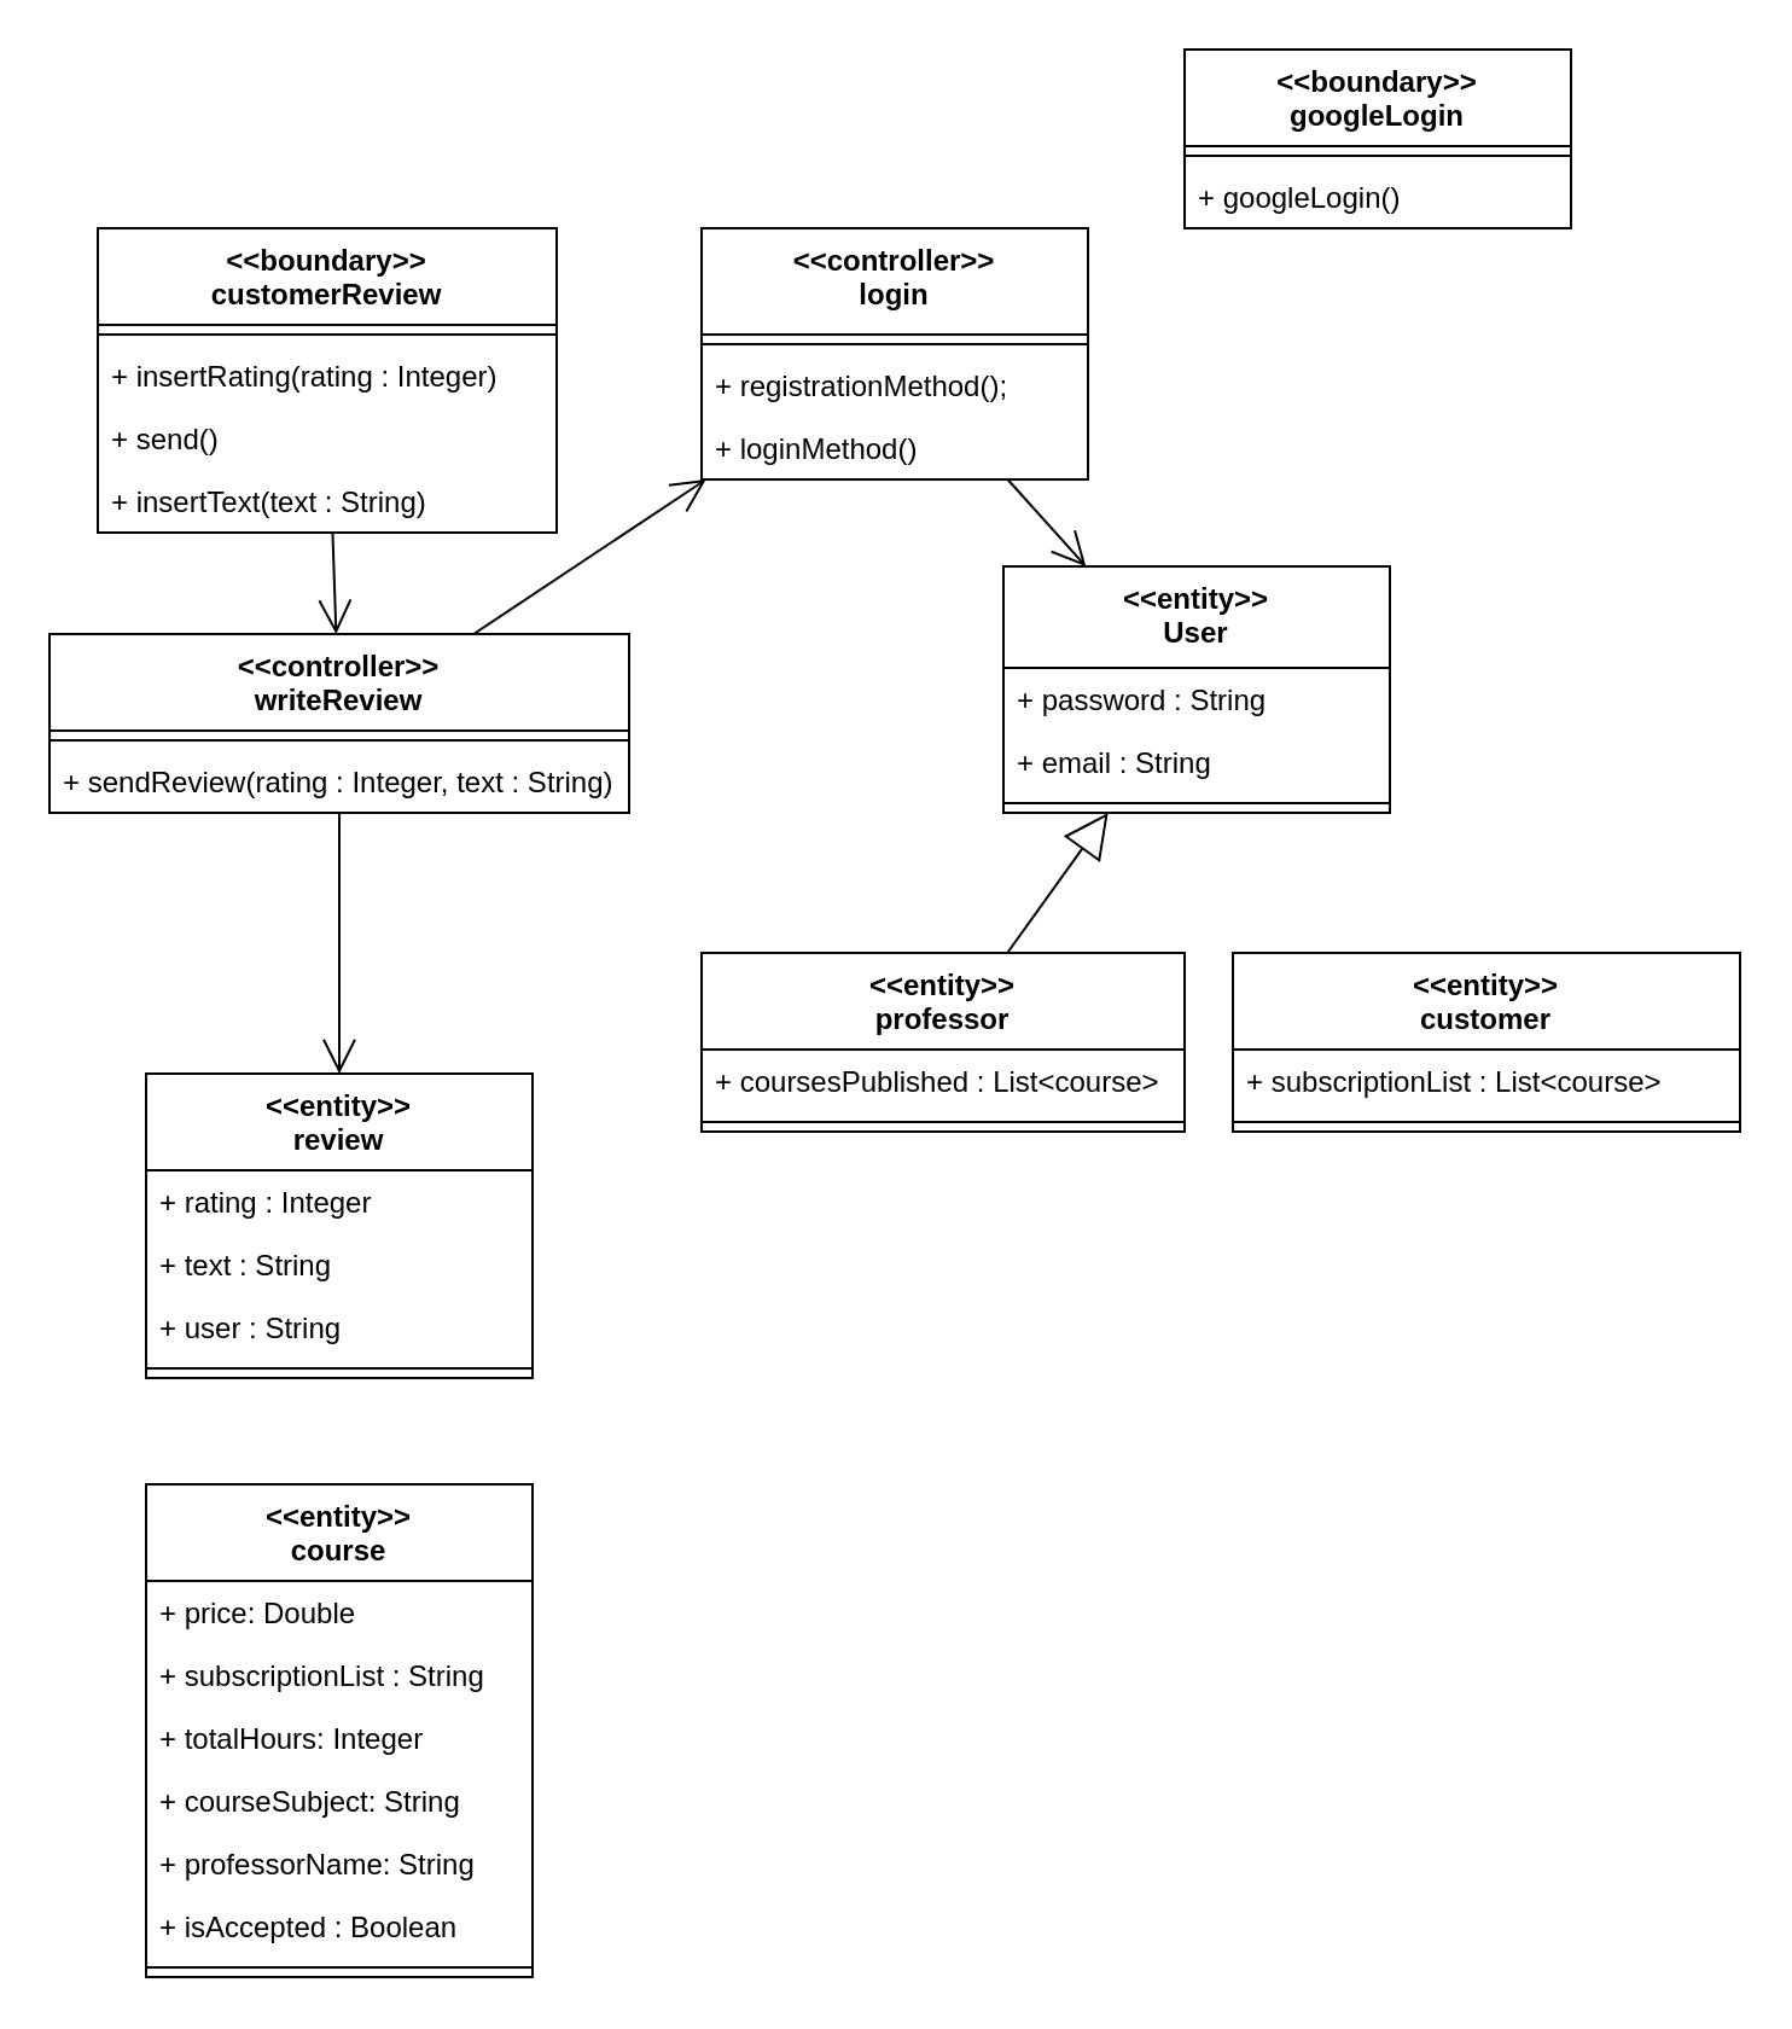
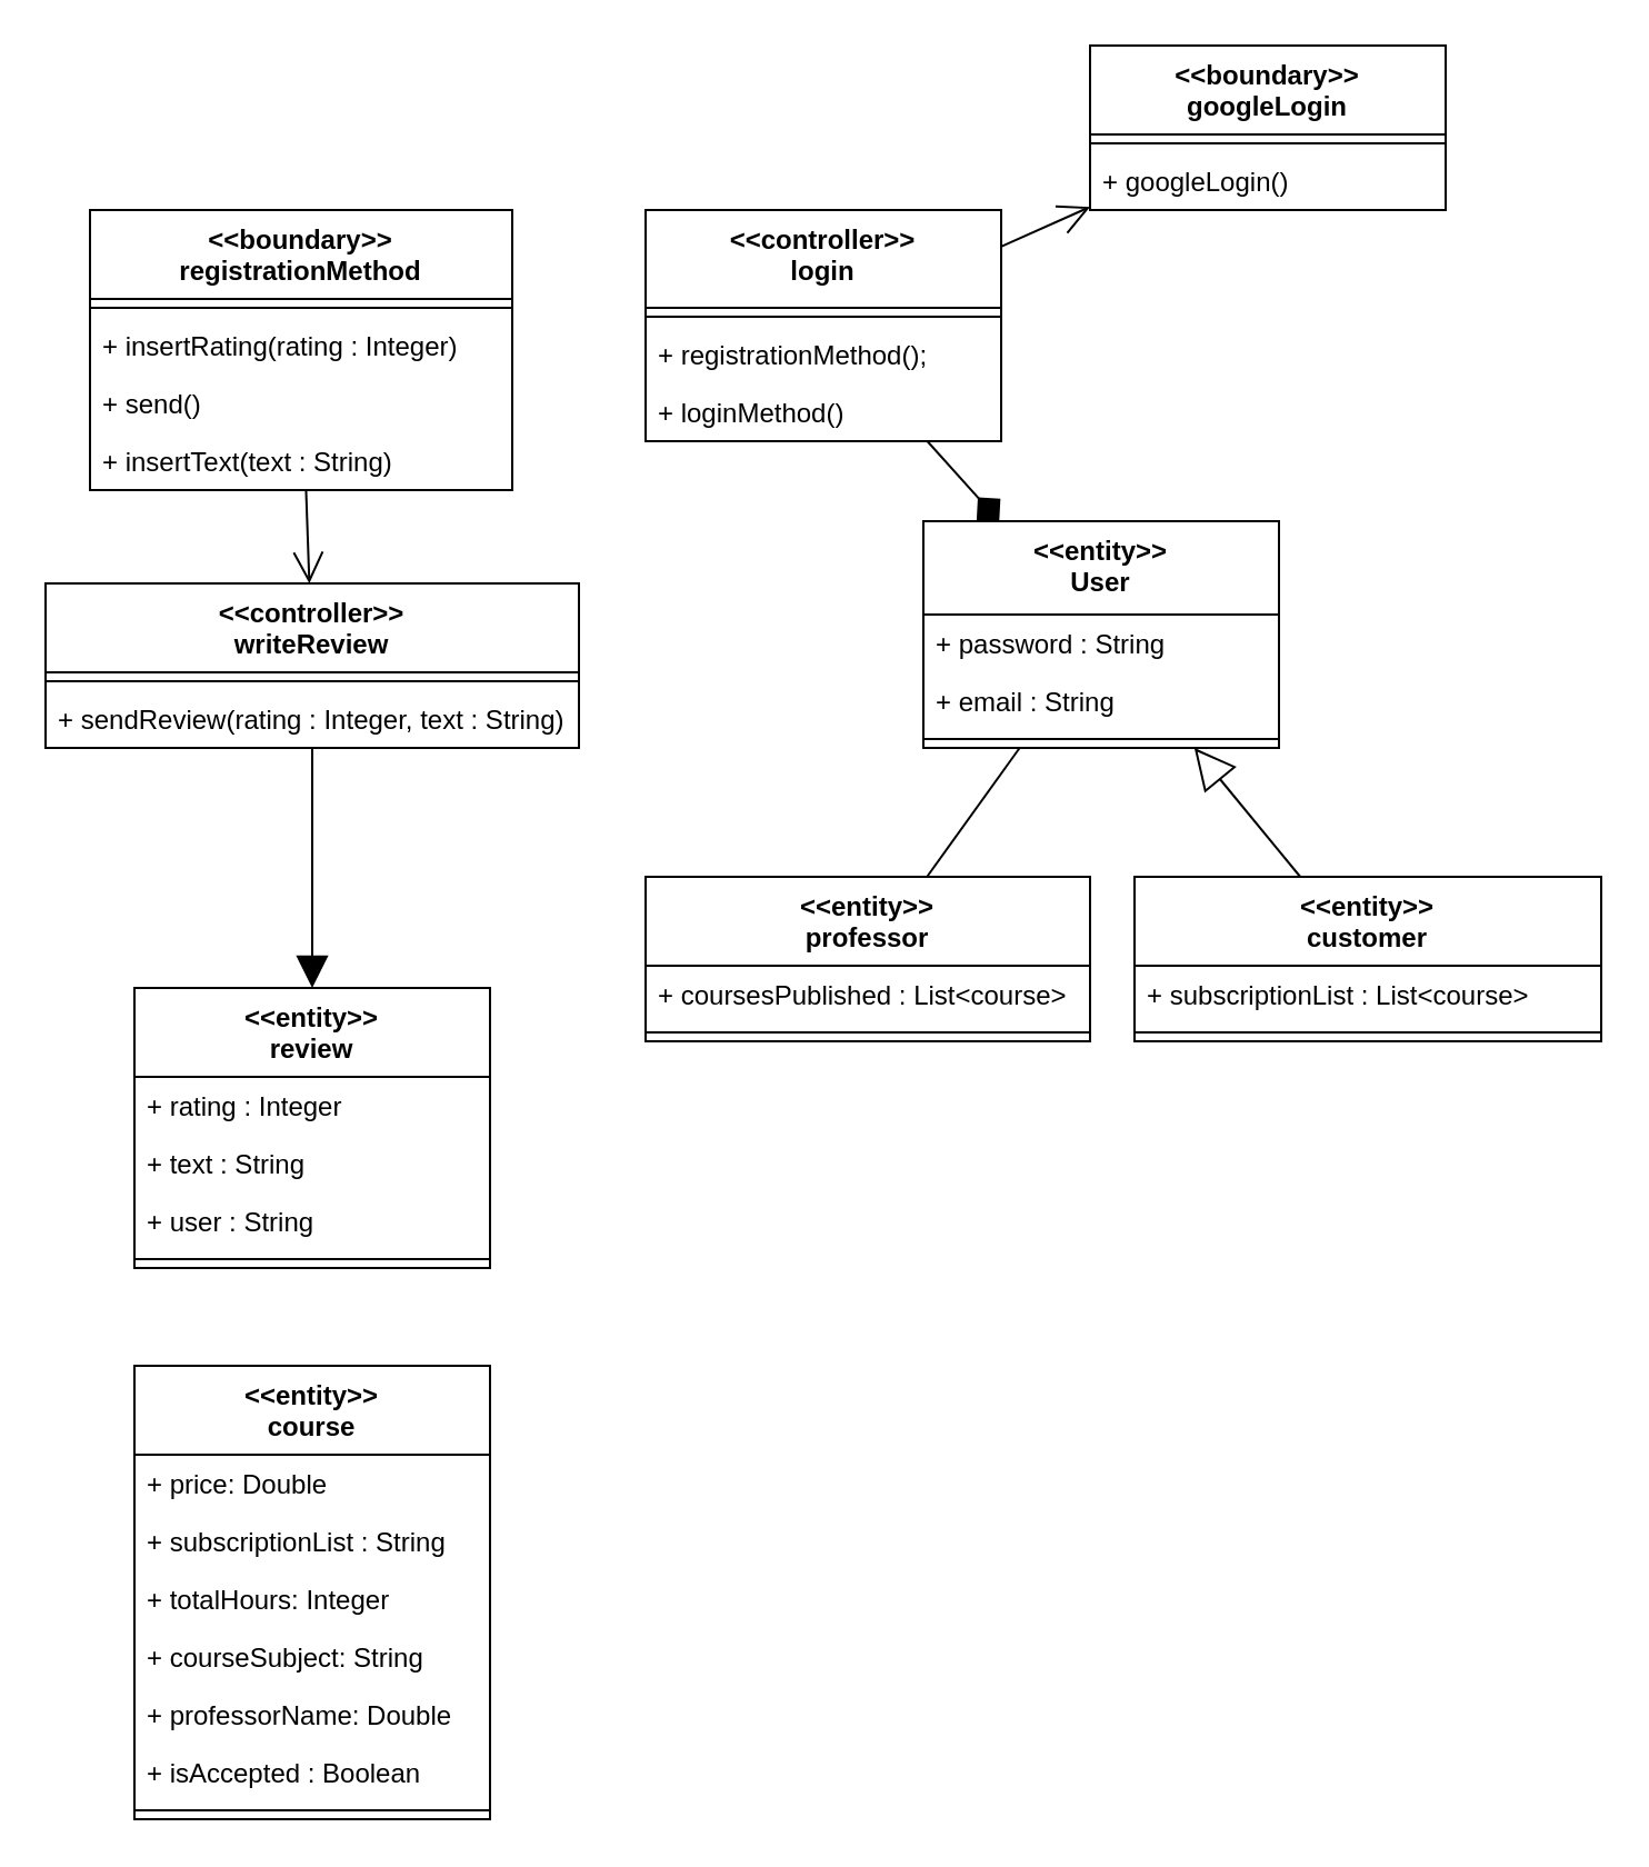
  <mxCell id="0" />
  <mxCell id="1" parent="0" />
  <mxCell id="2" value="&amp;lt;&amp;lt;controller&amp;gt;&amp;gt;&lt;br&gt;writeReview" style="swimlane;fontStyle=1;align=center;verticalAlign=top;childLayout=stackLayout;horizontal=1;startSize=40;horizontalStack=0;resizeParent=1;resizeParentMax=0;resizeLast=0;collapsible=1;marginBottom=0;whiteSpace=wrap;html=1;" vertex="1" parent="1"><mxGeometry x="20" y="262" width="240" height="74" as="geometry" /></mxCell>
  <mxCell id="3" value="" style="line;strokeWidth=1;fillColor=none;align=left;verticalAlign=middle;spacingTop=-1;spacingLeft=3;spacingRight=3;rotatable=0;labelPosition=right;points=[];portConstraint=eastwest;strokeColor=inherit;" vertex="1" parent="2"><mxGeometry y="40" width="240" height="8" as="geometry" /></mxCell>
  <mxCell id="4" value="+ sendReview(rating : Integer, text : String)" style="text;strokeColor=none;fillColor=none;align=left;verticalAlign=top;spacingLeft=4;spacingRight=4;overflow=hidden;rotatable=0;points=[[0,0.5],[1,0.5]];portConstraint=eastwest;whiteSpace=wrap;html=1;" vertex="1" parent="2"><mxGeometry y="48" width="240" height="26" as="geometry" /></mxCell>
- <mxCell id="5" value="&amp;lt;&amp;lt;boundary&amp;gt;&amp;gt;&lt;br&gt;customerReview" style="swimlane;fontStyle=1;align=center;verticalAlign=top;childLayout=stackLayout;horizontal=1;startSize=40;horizontalStack=0;resizeParent=1;resizeParentMax=0;resizeLast=0;collapsible=1;marginBottom=0;whiteSpace=wrap;html=1;" vertex="1" parent="1"><mxGeometry x="40" y="94" width="190" height="126" as="geometry" /></mxCell>
+ <mxCell id="5" value="&amp;lt;&amp;lt;boundary&amp;gt;&amp;gt;&lt;br&gt;registrationMethod" style="swimlane;fontStyle=1;align=center;verticalAlign=top;childLayout=stackLayout;horizontal=1;startSize=40;horizontalStack=0;resizeParent=1;resizeParentMax=0;resizeLast=0;collapsible=1;marginBottom=0;whiteSpace=wrap;html=1;" vertex="1" parent="1"><mxGeometry x="40" y="94" width="190" height="126" as="geometry" /></mxCell>
  <mxCell id="6" value="" style="line;strokeWidth=1;fillColor=none;align=left;verticalAlign=middle;spacingTop=-1;spacingLeft=3;spacingRight=3;rotatable=0;labelPosition=right;points=[];portConstraint=eastwest;strokeColor=inherit;" vertex="1" parent="5"><mxGeometry y="40" width="190" height="8" as="geometry" /></mxCell>
  <mxCell id="7" value="+ insertRating(rating : Integer)" style="text;strokeColor=none;fillColor=none;align=left;verticalAlign=top;spacingLeft=4;spacingRight=4;overflow=hidden;rotatable=0;points=[[0,0.5],[1,0.5]];portConstraint=eastwest;whiteSpace=wrap;html=1;" vertex="1" parent="5"><mxGeometry y="48" width="190" height="26" as="geometry" /></mxCell>
  <mxCell id="8" value="+ send()" style="text;strokeColor=none;fillColor=none;align=left;verticalAlign=top;spacingLeft=4;spacingRight=4;overflow=hidden;rotatable=0;points=[[0,0.5],[1,0.5]];portConstraint=eastwest;whiteSpace=wrap;html=1;" vertex="1" parent="5"><mxGeometry y="74" width="190" height="26" as="geometry" /></mxCell>
  <mxCell id="9" value="+ insertText(text : String)" style="text;strokeColor=none;fillColor=none;align=left;verticalAlign=top;spacingLeft=4;spacingRight=4;overflow=hidden;rotatable=0;points=[[0,0.5],[1,0.5]];portConstraint=eastwest;whiteSpace=wrap;html=1;" vertex="1" parent="5"><mxGeometry y="100" width="190" height="26" as="geometry" /></mxCell>
  <mxCell id="10" value="&amp;lt;&amp;lt;entity&amp;gt;&amp;gt;&lt;br&gt;review" style="swimlane;fontStyle=1;align=center;verticalAlign=top;childLayout=stackLayout;horizontal=1;startSize=40;horizontalStack=0;resizeParent=1;resizeParentMax=0;resizeLast=0;collapsible=1;marginBottom=0;whiteSpace=wrap;html=1;" vertex="1" parent="1"><mxGeometry x="60" y="444" width="160" height="126" as="geometry" /></mxCell>
  <mxCell id="11" value="+ rating : Integer" style="text;strokeColor=none;fillColor=none;align=left;verticalAlign=top;spacingLeft=4;spacingRight=4;overflow=hidden;rotatable=0;points=[[0,0.5],[1,0.5]];portConstraint=eastwest;whiteSpace=wrap;html=1;" vertex="1" parent="10"><mxGeometry y="40" width="160" height="26" as="geometry" /></mxCell>
  <mxCell id="12" value="+ text : String" style="text;strokeColor=none;fillColor=none;align=left;verticalAlign=top;spacingLeft=4;spacingRight=4;overflow=hidden;rotatable=0;points=[[0,0.5],[1,0.5]];portConstraint=eastwest;whiteSpace=wrap;html=1;" vertex="1" parent="10"><mxGeometry y="66" width="160" height="26" as="geometry" /></mxCell>
  <mxCell id="13" value="+ user : String" style="text;strokeColor=none;fillColor=none;align=left;verticalAlign=top;spacingLeft=4;spacingRight=4;overflow=hidden;rotatable=0;points=[[0,0.5],[1,0.5]];portConstraint=eastwest;whiteSpace=wrap;html=1;" vertex="1" parent="10"><mxGeometry y="92" width="160" height="26" as="geometry" /></mxCell>
  <mxCell id="14" value="" style="line;strokeWidth=1;fillColor=none;align=left;verticalAlign=middle;spacingTop=-1;spacingLeft=3;spacingRight=3;rotatable=0;labelPosition=right;points=[];portConstraint=eastwest;strokeColor=inherit;" vertex="1" parent="10"><mxGeometry y="118" width="160" height="8" as="geometry" /></mxCell>
  <mxCell id="15" value="&amp;lt;&amp;lt;entity&amp;gt;&amp;gt;&lt;br&gt;course" style="swimlane;fontStyle=1;align=center;verticalAlign=top;childLayout=stackLayout;horizontal=1;startSize=40;horizontalStack=0;resizeParent=1;resizeParentMax=0;resizeLast=0;collapsible=1;marginBottom=0;whiteSpace=wrap;html=1;" vertex="1" parent="1"><mxGeometry x="60" y="614" width="160" height="204" as="geometry" /></mxCell>
  <mxCell id="16" value="+ price: Double" style="text;strokeColor=none;fillColor=none;align=left;verticalAlign=top;spacingLeft=4;spacingRight=4;overflow=hidden;rotatable=0;points=[[0,0.5],[1,0.5]];portConstraint=eastwest;whiteSpace=wrap;html=1;" vertex="1" parent="15"><mxGeometry y="40" width="160" height="26" as="geometry" /></mxCell>
  <mxCell id="17" value="+ subscriptionList : String" style="text;strokeColor=none;fillColor=none;align=left;verticalAlign=top;spacingLeft=4;spacingRight=4;overflow=hidden;rotatable=0;points=[[0,0.5],[1,0.5]];portConstraint=eastwest;whiteSpace=wrap;html=1;" vertex="1" parent="15"><mxGeometry y="66" width="160" height="26" as="geometry" /></mxCell>
  <mxCell id="18" value="+ totalHours: Integer" style="text;strokeColor=none;fillColor=none;align=left;verticalAlign=top;spacingLeft=4;spacingRight=4;overflow=hidden;rotatable=0;points=[[0,0.5],[1,0.5]];portConstraint=eastwest;whiteSpace=wrap;html=1;" vertex="1" parent="15"><mxGeometry y="92" width="160" height="26" as="geometry" /></mxCell>
  <mxCell id="19" value="+ courseSubject: String" style="text;strokeColor=none;fillColor=none;align=left;verticalAlign=top;spacingLeft=4;spacingRight=4;overflow=hidden;rotatable=0;points=[[0,0.5],[1,0.5]];portConstraint=eastwest;whiteSpace=wrap;html=1;" vertex="1" parent="15"><mxGeometry y="118" width="160" height="26" as="geometry" /></mxCell>
- <mxCell id="20" value="+ professorName: String" style="text;strokeColor=none;fillColor=none;align=left;verticalAlign=top;spacingLeft=4;spacingRight=4;overflow=hidden;rotatable=0;points=[[0,0.5],[1,0.5]];portConstraint=eastwest;whiteSpace=wrap;html=1;" vertex="1" parent="15"><mxGeometry y="144" width="160" height="26" as="geometry" /></mxCell>
+ <mxCell id="20" value="+ professorName: Double" style="text;strokeColor=none;fillColor=none;align=left;verticalAlign=top;spacingLeft=4;spacingRight=4;overflow=hidden;rotatable=0;points=[[0,0.5],[1,0.5]];portConstraint=eastwest;whiteSpace=wrap;html=1;" vertex="1" parent="15"><mxGeometry y="144" width="160" height="26" as="geometry" /></mxCell>
  <mxCell id="21" value="+ isAccepted : Boolean" style="text;strokeColor=none;fillColor=none;align=left;verticalAlign=top;spacingLeft=4;spacingRight=4;overflow=hidden;rotatable=0;points=[[0,0.5],[1,0.5]];portConstraint=eastwest;whiteSpace=wrap;html=1;" vertex="1" parent="15"><mxGeometry y="170" width="160" height="26" as="geometry" /></mxCell>
  <mxCell id="22" value="" style="line;strokeWidth=1;fillColor=none;align=left;verticalAlign=middle;spacingTop=-1;spacingLeft=3;spacingRight=3;rotatable=0;labelPosition=right;points=[];portConstraint=eastwest;strokeColor=inherit;" vertex="1" parent="15"><mxGeometry y="196" width="160" height="8" as="geometry" /></mxCell>
  <mxCell id="23" value="" style="endArrow=open;endFill=1;endSize=12;html=1;rounded=0;" edge="1" parent="1" source="5" target="2"><mxGeometry width="160" relative="1" as="geometry"><mxPoint x="250" y="184" as="sourcePoint" /><mxPoint x="410" y="184" as="targetPoint" /></mxGeometry></mxCell>
- <mxCell id="24" value="" style="endArrow=open;endFill=1;endSize=12;html=1;rounded=0;" edge="1" parent="1" source="2" target="10"><mxGeometry width="160" relative="1" as="geometry"><mxPoint x="50" y="624" as="sourcePoint" /><mxPoint x="210" y="624" as="targetPoint" /></mxGeometry></mxCell>
+ <mxCell id="24" value="" style="endArrow=block;endFill=1;endSize=12;html=1;rounded=0;" edge="1" parent="1" source="2" target="10"><mxGeometry width="160" relative="1" as="geometry"><mxPoint x="50" y="624" as="sourcePoint" /><mxPoint x="210" y="624" as="targetPoint" /></mxGeometry></mxCell>
  <mxCell id="25" value="&amp;lt;&amp;lt;controller&amp;gt;&amp;gt;&lt;br&gt;login" style="swimlane;fontStyle=1;align=center;verticalAlign=top;childLayout=stackLayout;horizontal=1;startSize=44;horizontalStack=0;resizeParent=1;resizeParentMax=0;resizeLast=0;collapsible=1;marginBottom=0;whiteSpace=wrap;html=1;" vertex="1" parent="1"><mxGeometry x="290" y="94" width="160" height="104" as="geometry" /></mxCell>
  <mxCell id="26" value="" style="line;strokeWidth=1;fillColor=none;align=left;verticalAlign=middle;spacingTop=-1;spacingLeft=3;spacingRight=3;rotatable=0;labelPosition=right;points=[];portConstraint=eastwest;strokeColor=inherit;" vertex="1" parent="25"><mxGeometry y="44" width="160" height="8" as="geometry" /></mxCell>
  <mxCell id="27" value="+ registrationMethod();" style="text;strokeColor=none;fillColor=none;align=left;verticalAlign=top;spacingLeft=4;spacingRight=4;overflow=hidden;rotatable=0;points=[[0,0.5],[1,0.5]];portConstraint=eastwest;whiteSpace=wrap;html=1;" vertex="1" parent="25"><mxGeometry y="52" width="160" height="26" as="geometry" /></mxCell>
  <mxCell id="28" value="+ loginMethod()" style="text;strokeColor=none;fillColor=none;align=left;verticalAlign=top;spacingLeft=4;spacingRight=4;overflow=hidden;rotatable=0;points=[[0,0.5],[1,0.5]];portConstraint=eastwest;whiteSpace=wrap;html=1;" vertex="1" parent="25"><mxGeometry y="78" width="160" height="26" as="geometry" /></mxCell>
  <mxCell id="29" value="&amp;lt;&amp;lt;boundary&amp;gt;&amp;gt;&lt;br&gt;googleLogin" style="swimlane;fontStyle=1;align=center;verticalAlign=top;childLayout=stackLayout;horizontal=1;startSize=40;horizontalStack=0;resizeParent=1;resizeParentMax=0;resizeLast=0;collapsible=1;marginBottom=0;whiteSpace=wrap;html=1;" vertex="1" parent="1"><mxGeometry x="490" y="20" width="160" height="74" as="geometry" /></mxCell>
  <mxCell id="30" value="" style="line;strokeWidth=1;fillColor=none;align=left;verticalAlign=middle;spacingTop=-1;spacingLeft=3;spacingRight=3;rotatable=0;labelPosition=right;points=[];portConstraint=eastwest;strokeColor=inherit;" vertex="1" parent="29"><mxGeometry y="40" width="160" height="8" as="geometry" /></mxCell>
  <mxCell id="31" value="+ googleLogin()" style="text;strokeColor=none;fillColor=none;align=left;verticalAlign=top;spacingLeft=4;spacingRight=4;overflow=hidden;rotatable=0;points=[[0,0.5],[1,0.5]];portConstraint=eastwest;whiteSpace=wrap;html=1;" vertex="1" parent="29"><mxGeometry y="48" width="160" height="26" as="geometry" /></mxCell>
- <mxCell id="33" value="" style="endArrow=open;endFill=1;endSize=12;html=1;rounded=0;" edge="1" parent="1" source="2" target="25"><mxGeometry width="160" relative="1" as="geometry"><mxPoint x="290" y="424" as="sourcePoint" /><mxPoint x="450" y="424" as="targetPoint" /></mxGeometry></mxCell>
+ <mxCell id="32" value="" style="endArrow=open;endFill=1;endSize=12;html=1;rounded=0;" edge="1" parent="1" source="25" target="29"><mxGeometry width="160" relative="1" as="geometry"><mxPoint x="-85" y="514" as="sourcePoint" /><mxPoint x="75" y="514" as="targetPoint" /></mxGeometry></mxCell>
  <mxCell id="34" value="&amp;lt;&amp;lt;entity&amp;gt;&amp;gt;&lt;br&gt;customer" style="swimlane;fontStyle=1;align=center;verticalAlign=top;childLayout=stackLayout;horizontal=1;startSize=40;horizontalStack=0;resizeParent=1;resizeParentMax=0;resizeLast=0;collapsible=1;marginBottom=0;whiteSpace=wrap;html=1;" vertex="1" parent="1"><mxGeometry x="510" y="394" width="210" height="74" as="geometry" /></mxCell>
  <mxCell id="35" value="+ subscriptionList : List&amp;lt;course&amp;gt;" style="text;strokeColor=none;fillColor=none;align=left;verticalAlign=top;spacingLeft=4;spacingRight=4;overflow=hidden;rotatable=0;points=[[0,0.5],[1,0.5]];portConstraint=eastwest;whiteSpace=wrap;html=1;" vertex="1" parent="34"><mxGeometry y="40" width="210" height="26" as="geometry" /></mxCell>
  <mxCell id="36" value="" style="line;strokeWidth=1;fillColor=none;align=left;verticalAlign=middle;spacingTop=-1;spacingLeft=3;spacingRight=3;rotatable=0;labelPosition=right;points=[];portConstraint=eastwest;strokeColor=inherit;" vertex="1" parent="34"><mxGeometry y="66" width="210" height="8" as="geometry" /></mxCell>
- <mxCell id="38" value="" style="endArrow=block;endSize=16;endFill=0;html=1;rounded=0;" edge="1" parent="1" source="39" target="42"><mxGeometry width="160" relative="1" as="geometry"><mxPoint x="865" y="444" as="sourcePoint" /><mxPoint x="870" y="326" as="targetPoint" /></mxGeometry></mxCell>
+ <mxCell id="37" value="" style="endArrow=block;endSize=16;endFill=0;html=1;rounded=0;" edge="1" parent="1" source="34" target="42"><mxGeometry width="160" relative="1" as="geometry"><mxPoint x="610" y="394" as="sourcePoint" /><mxPoint x="909" y="366" as="targetPoint" /></mxGeometry></mxCell>
+ <mxCell id="38" value="" style="endArrow=none;endSize=16;endFill=0;html=1;rounded=0;" edge="1" parent="1" source="39" target="42"><mxGeometry width="160" relative="1" as="geometry"><mxPoint x="865" y="444" as="sourcePoint" /><mxPoint x="870" y="326" as="targetPoint" /></mxGeometry></mxCell>
  <mxCell id="39" value="&amp;lt;&amp;lt;entity&amp;gt;&amp;gt;&lt;br&gt;professor" style="swimlane;fontStyle=1;align=center;verticalAlign=top;childLayout=stackLayout;horizontal=1;startSize=40;horizontalStack=0;resizeParent=1;resizeParentMax=0;resizeLast=0;collapsible=1;marginBottom=0;whiteSpace=wrap;html=1;" vertex="1" parent="1"><mxGeometry x="290" y="394" width="200" height="74" as="geometry" /></mxCell>
  <mxCell id="40" value="+ coursesPublished : List&amp;lt;course&amp;gt;" style="text;strokeColor=none;fillColor=none;align=left;verticalAlign=top;spacingLeft=4;spacingRight=4;overflow=hidden;rotatable=0;points=[[0,0.5],[1,0.5]];portConstraint=eastwest;whiteSpace=wrap;html=1;" vertex="1" parent="39"><mxGeometry y="40" width="200" height="26" as="geometry" /></mxCell>
  <mxCell id="41" value="" style="line;strokeWidth=1;fillColor=none;align=left;verticalAlign=middle;spacingTop=-1;spacingLeft=3;spacingRight=3;rotatable=0;labelPosition=right;points=[];portConstraint=eastwest;strokeColor=inherit;" vertex="1" parent="39"><mxGeometry y="66" width="200" height="8" as="geometry" /></mxCell>
  <mxCell id="42" value="&amp;lt;&amp;lt;entity&amp;gt;&amp;gt;&lt;br&gt;User" style="swimlane;fontStyle=1;align=center;verticalAlign=top;childLayout=stackLayout;horizontal=1;startSize=42;horizontalStack=0;resizeParent=1;resizeParentMax=0;resizeLast=0;collapsible=1;marginBottom=0;whiteSpace=wrap;html=1;" vertex="1" parent="1"><mxGeometry x="415" y="234" width="160" height="102" as="geometry" /></mxCell>
  <mxCell id="43" value="+ password : String" style="text;strokeColor=none;fillColor=none;align=left;verticalAlign=top;spacingLeft=4;spacingRight=4;overflow=hidden;rotatable=0;points=[[0,0.5],[1,0.5]];portConstraint=eastwest;whiteSpace=wrap;html=1;" vertex="1" parent="42"><mxGeometry y="42" width="160" height="26" as="geometry" /></mxCell>
  <mxCell id="44" value="+ email : String" style="text;strokeColor=none;fillColor=none;align=left;verticalAlign=top;spacingLeft=4;spacingRight=4;overflow=hidden;rotatable=0;points=[[0,0.5],[1,0.5]];portConstraint=eastwest;whiteSpace=wrap;html=1;" vertex="1" parent="42"><mxGeometry y="68" width="160" height="26" as="geometry" /></mxCell>
  <mxCell id="45" value="" style="line;strokeWidth=1;fillColor=none;align=left;verticalAlign=middle;spacingTop=-1;spacingLeft=3;spacingRight=3;rotatable=0;labelPosition=right;points=[];portConstraint=eastwest;strokeColor=inherit;" vertex="1" parent="42"><mxGeometry y="94" width="160" height="8" as="geometry" /></mxCell>
- <mxCell id="46" value="" style="endArrow=open;endFill=1;endSize=12;html=1;rounded=0;" edge="1" parent="1" source="25" target="42"><mxGeometry width="160" relative="1" as="geometry"><mxPoint x="610" y="164" as="sourcePoint" /><mxPoint x="770" y="164" as="targetPoint" /></mxGeometry></mxCell>
+ <mxCell id="46" value="" style="endArrow=diamond;endFill=1;endSize=12;html=1;rounded=0;" edge="1" parent="1" source="25" target="42"><mxGeometry width="160" relative="1" as="geometry"><mxPoint x="610" y="164" as="sourcePoint" /><mxPoint x="770" y="164" as="targetPoint" /></mxGeometry></mxCell>
